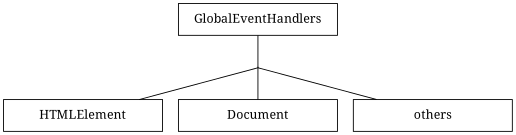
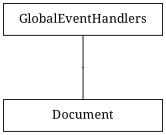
  digraph {
    concentrate=true
    fontname="Noto Serif"
    rankdir=TB
    node [fontname="Noto Serif" shape=box]
    edge [dir=none fontname="Noto Serif"]
    globalpoint [height=0.01 shape=point width=0.01]
-   HTMLElement [width=2.5]
    Document [width=2.5]
-   others [width=2.5]
    GlobalEventHandlers [width=2.5]
-   globalpoint -> HTMLElement
    globalpoint -> Document
-   globalpoint -> others
    GlobalEventHandlers -> globalpoint
  }
